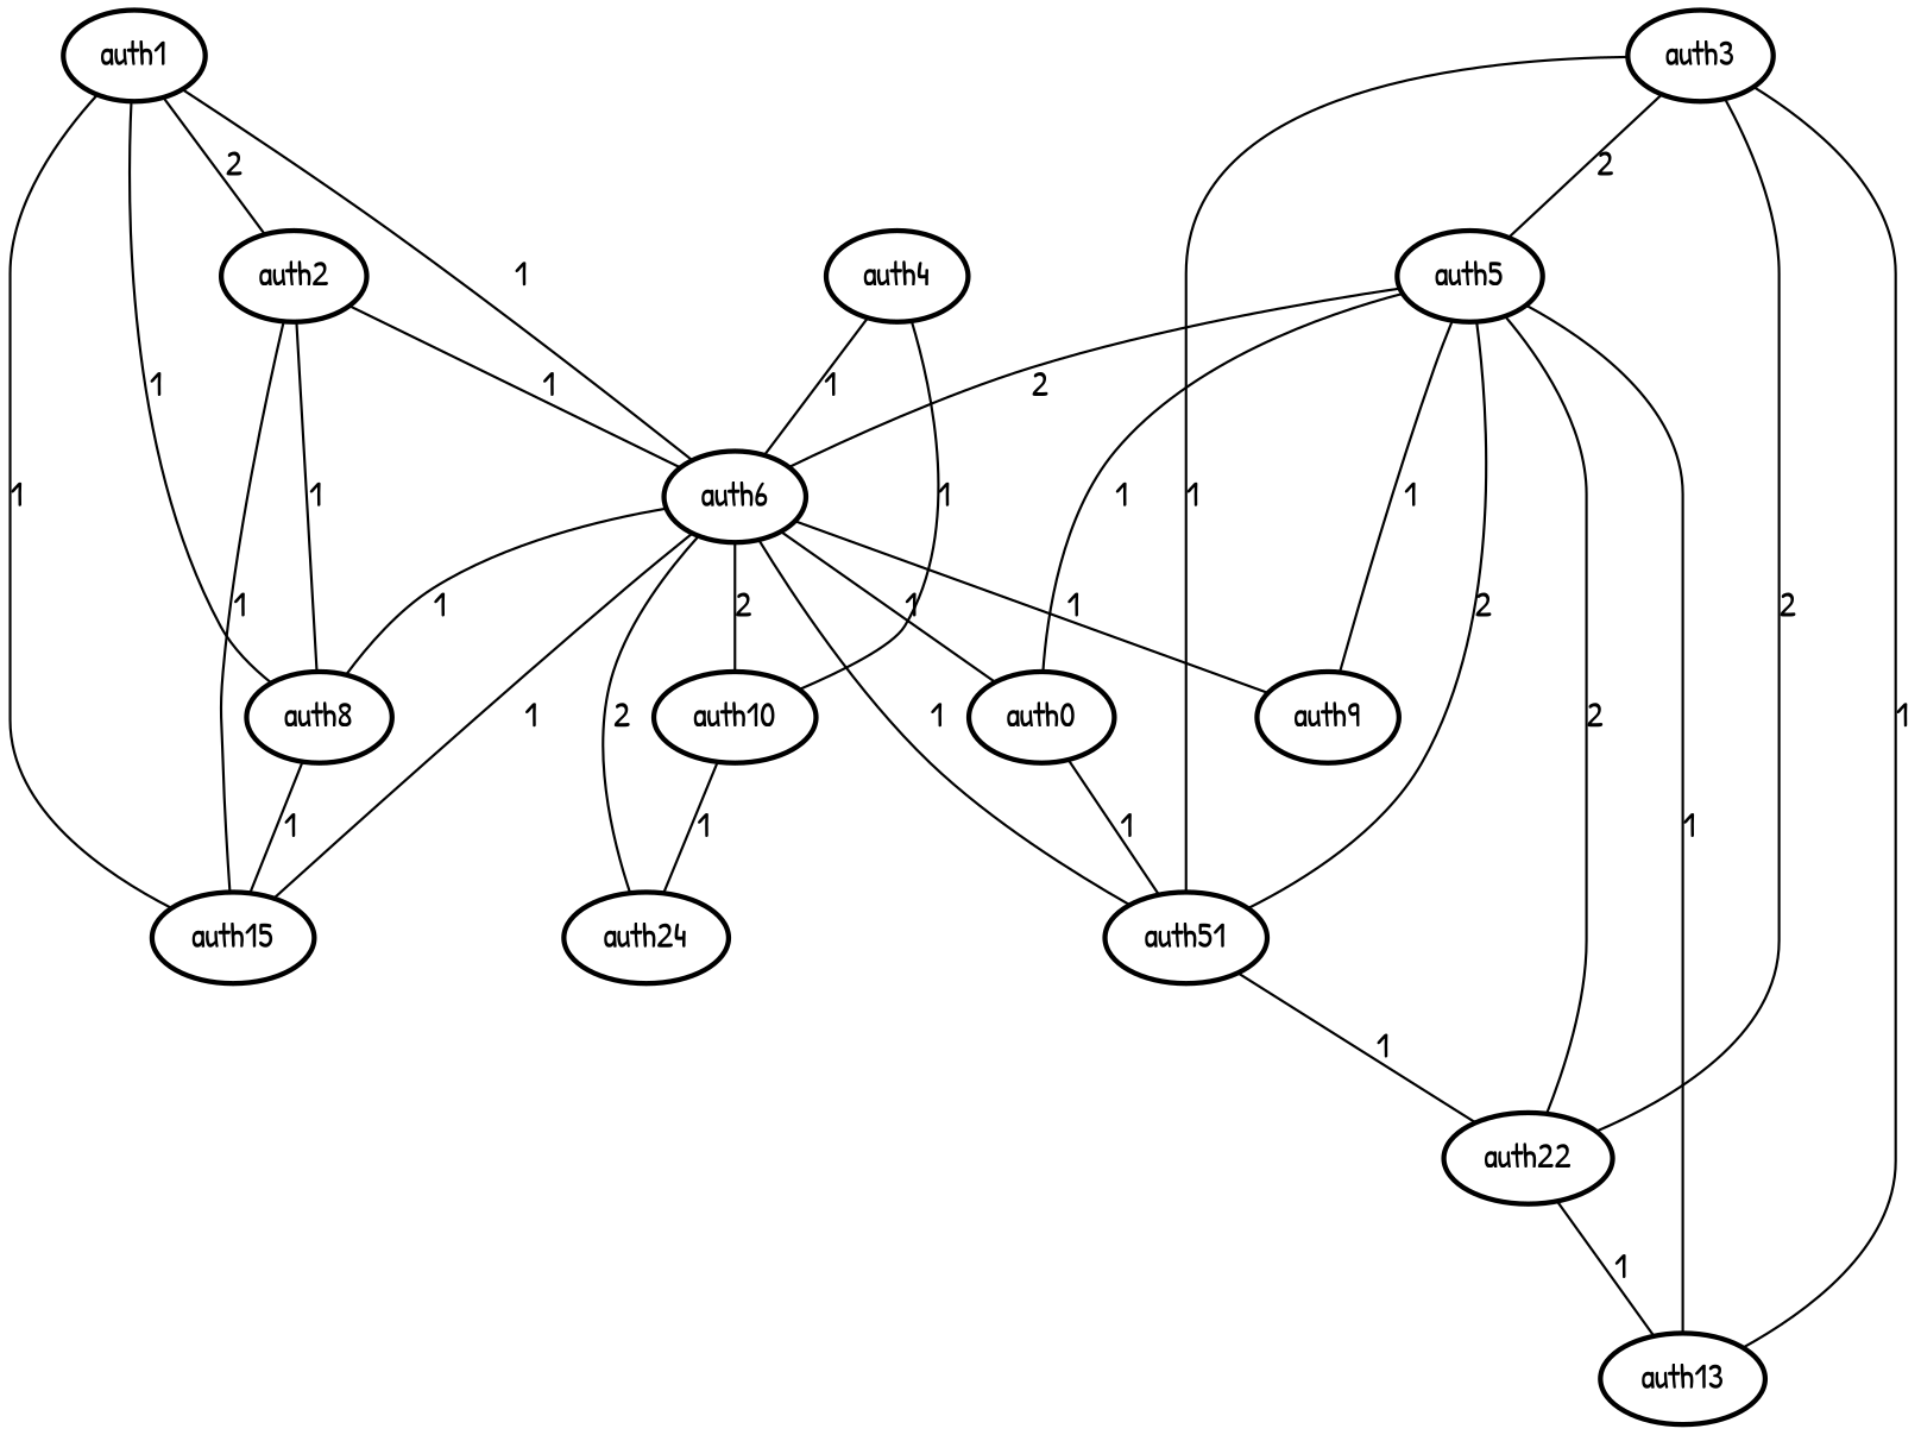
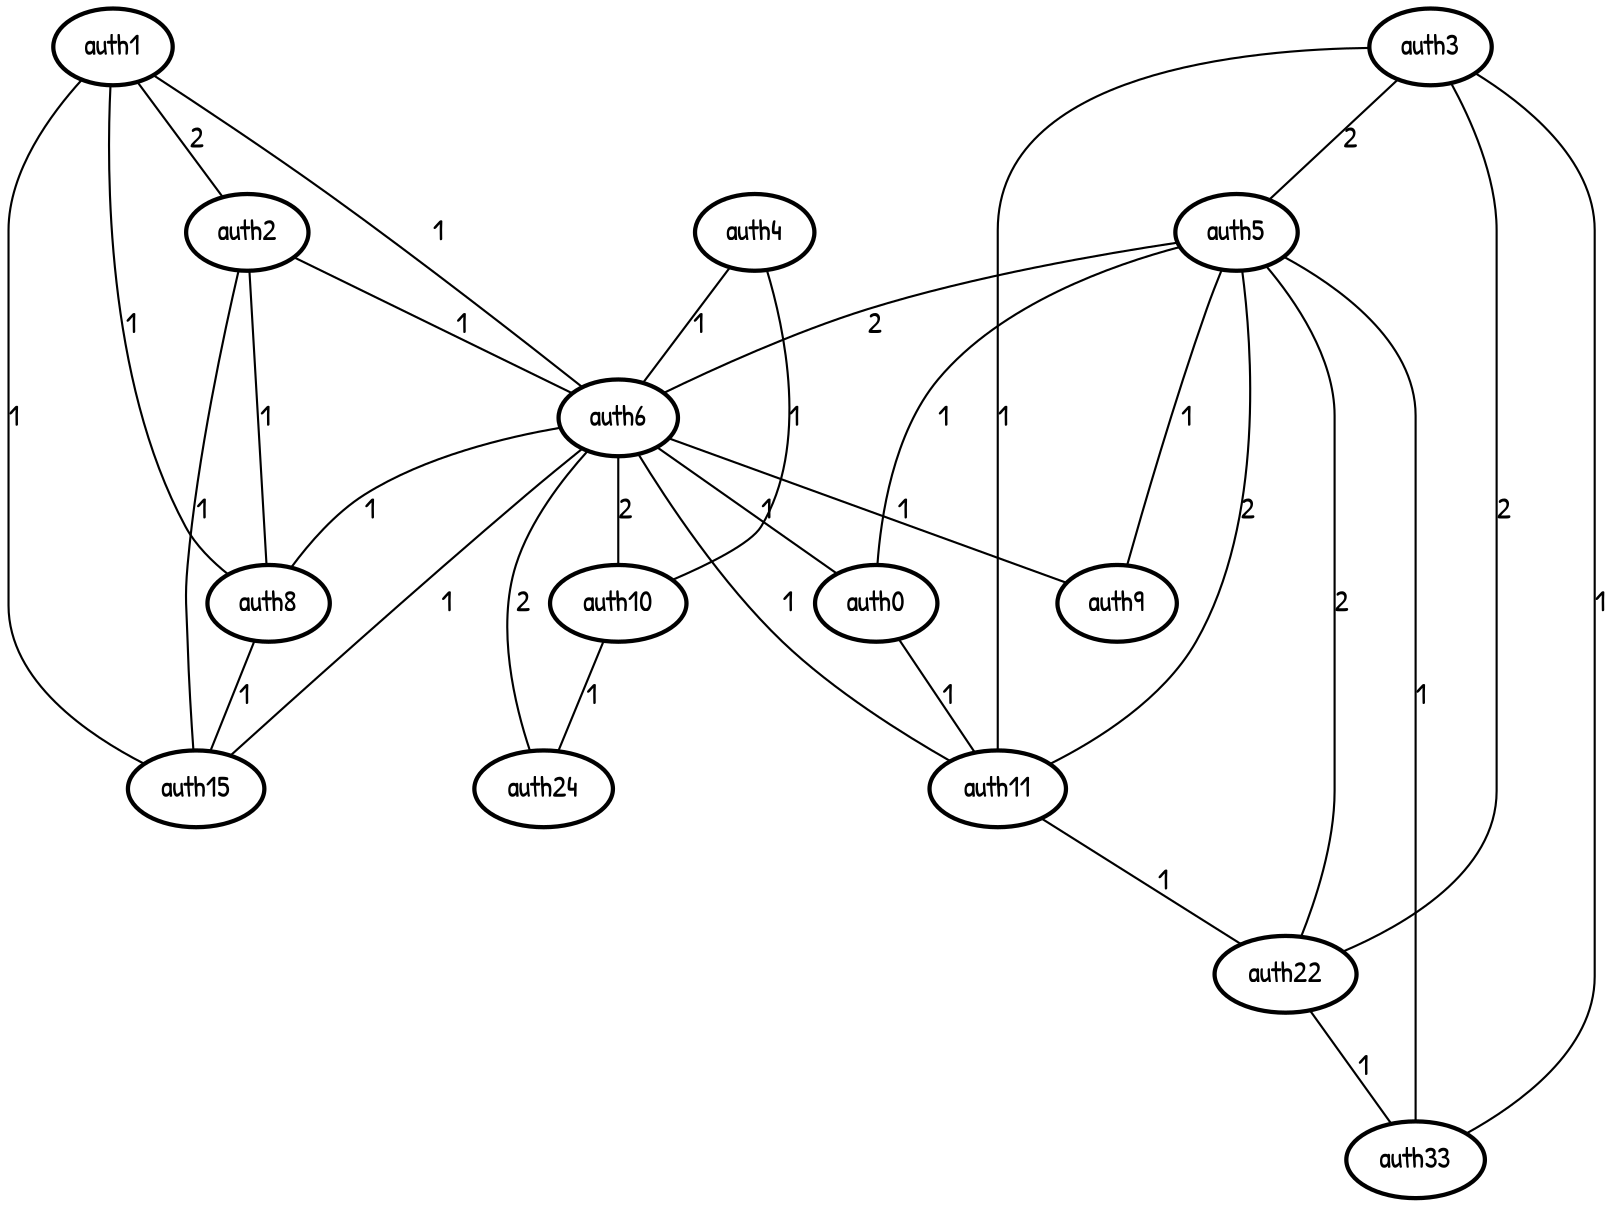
  digraph {
    fontname="Patrick Hand"
    node [fontname="Patrick Hand" penwidth=2]
    edge [dir=none fontname="Patrick Hand"]
    auth1
    auth2
    auth6
    auth8
    auth15
    auth3
    auth5
-   auth11 [label=auth51]
+   auth11
    n9 [label=auth22]
-   auth13
+   auth13 [label=auth33]
    auth4
    auth10
    n13 [label=auth0]
    auth9
    n15 [label=auth24]
    subgraph sub_1 {
      auth1
      auth2
      auth6
      auth8
      auth15
      auth3
      auth5
      auth11
      n9
      auth13
      auth4
      auth10
      n13
      auth9
      n15
    }
    auth1 -> auth2 [label=2]
    auth1 -> auth6 [label=1]
    auth1 -> auth8 [label=1]
    auth1 -> auth15 [label=1]
    auth2 -> auth6 [label=1]
    auth2 -> auth8 [label=1]
    auth2 -> auth15 [label=1]
    auth6 -> auth8 [label=1]
    auth6 -> auth15 [label=1]
    auth6 -> auth11 [label=1]
    auth6 -> auth10 [label=2]
    auth6 -> n13 [label=1]
    auth6 -> auth9 [label=1]
    auth6 -> n15 [label=2]
    auth8 -> auth15 [label=1]
    auth3 -> auth5 [label=2]
    auth3 -> auth11 [label=1]
    auth3 -> n9 [label=2]
    auth3 -> auth13 [label=1]
    auth5 -> auth6 [label=2]
    auth5 -> auth11 [label=2]
    auth5 -> n9 [label=2]
    auth5 -> auth13 [label=1]
    auth5 -> n13 [label=1]
    auth5 -> auth9 [label=1]
    auth11 -> n9 [label=1]
    n9 -> auth13 [label=1]
    auth4 -> auth6 [label=1]
    auth4 -> auth10 [label=1]
    auth10 -> n15 [label=1]
    n13 -> auth11 [label=1]
  }
